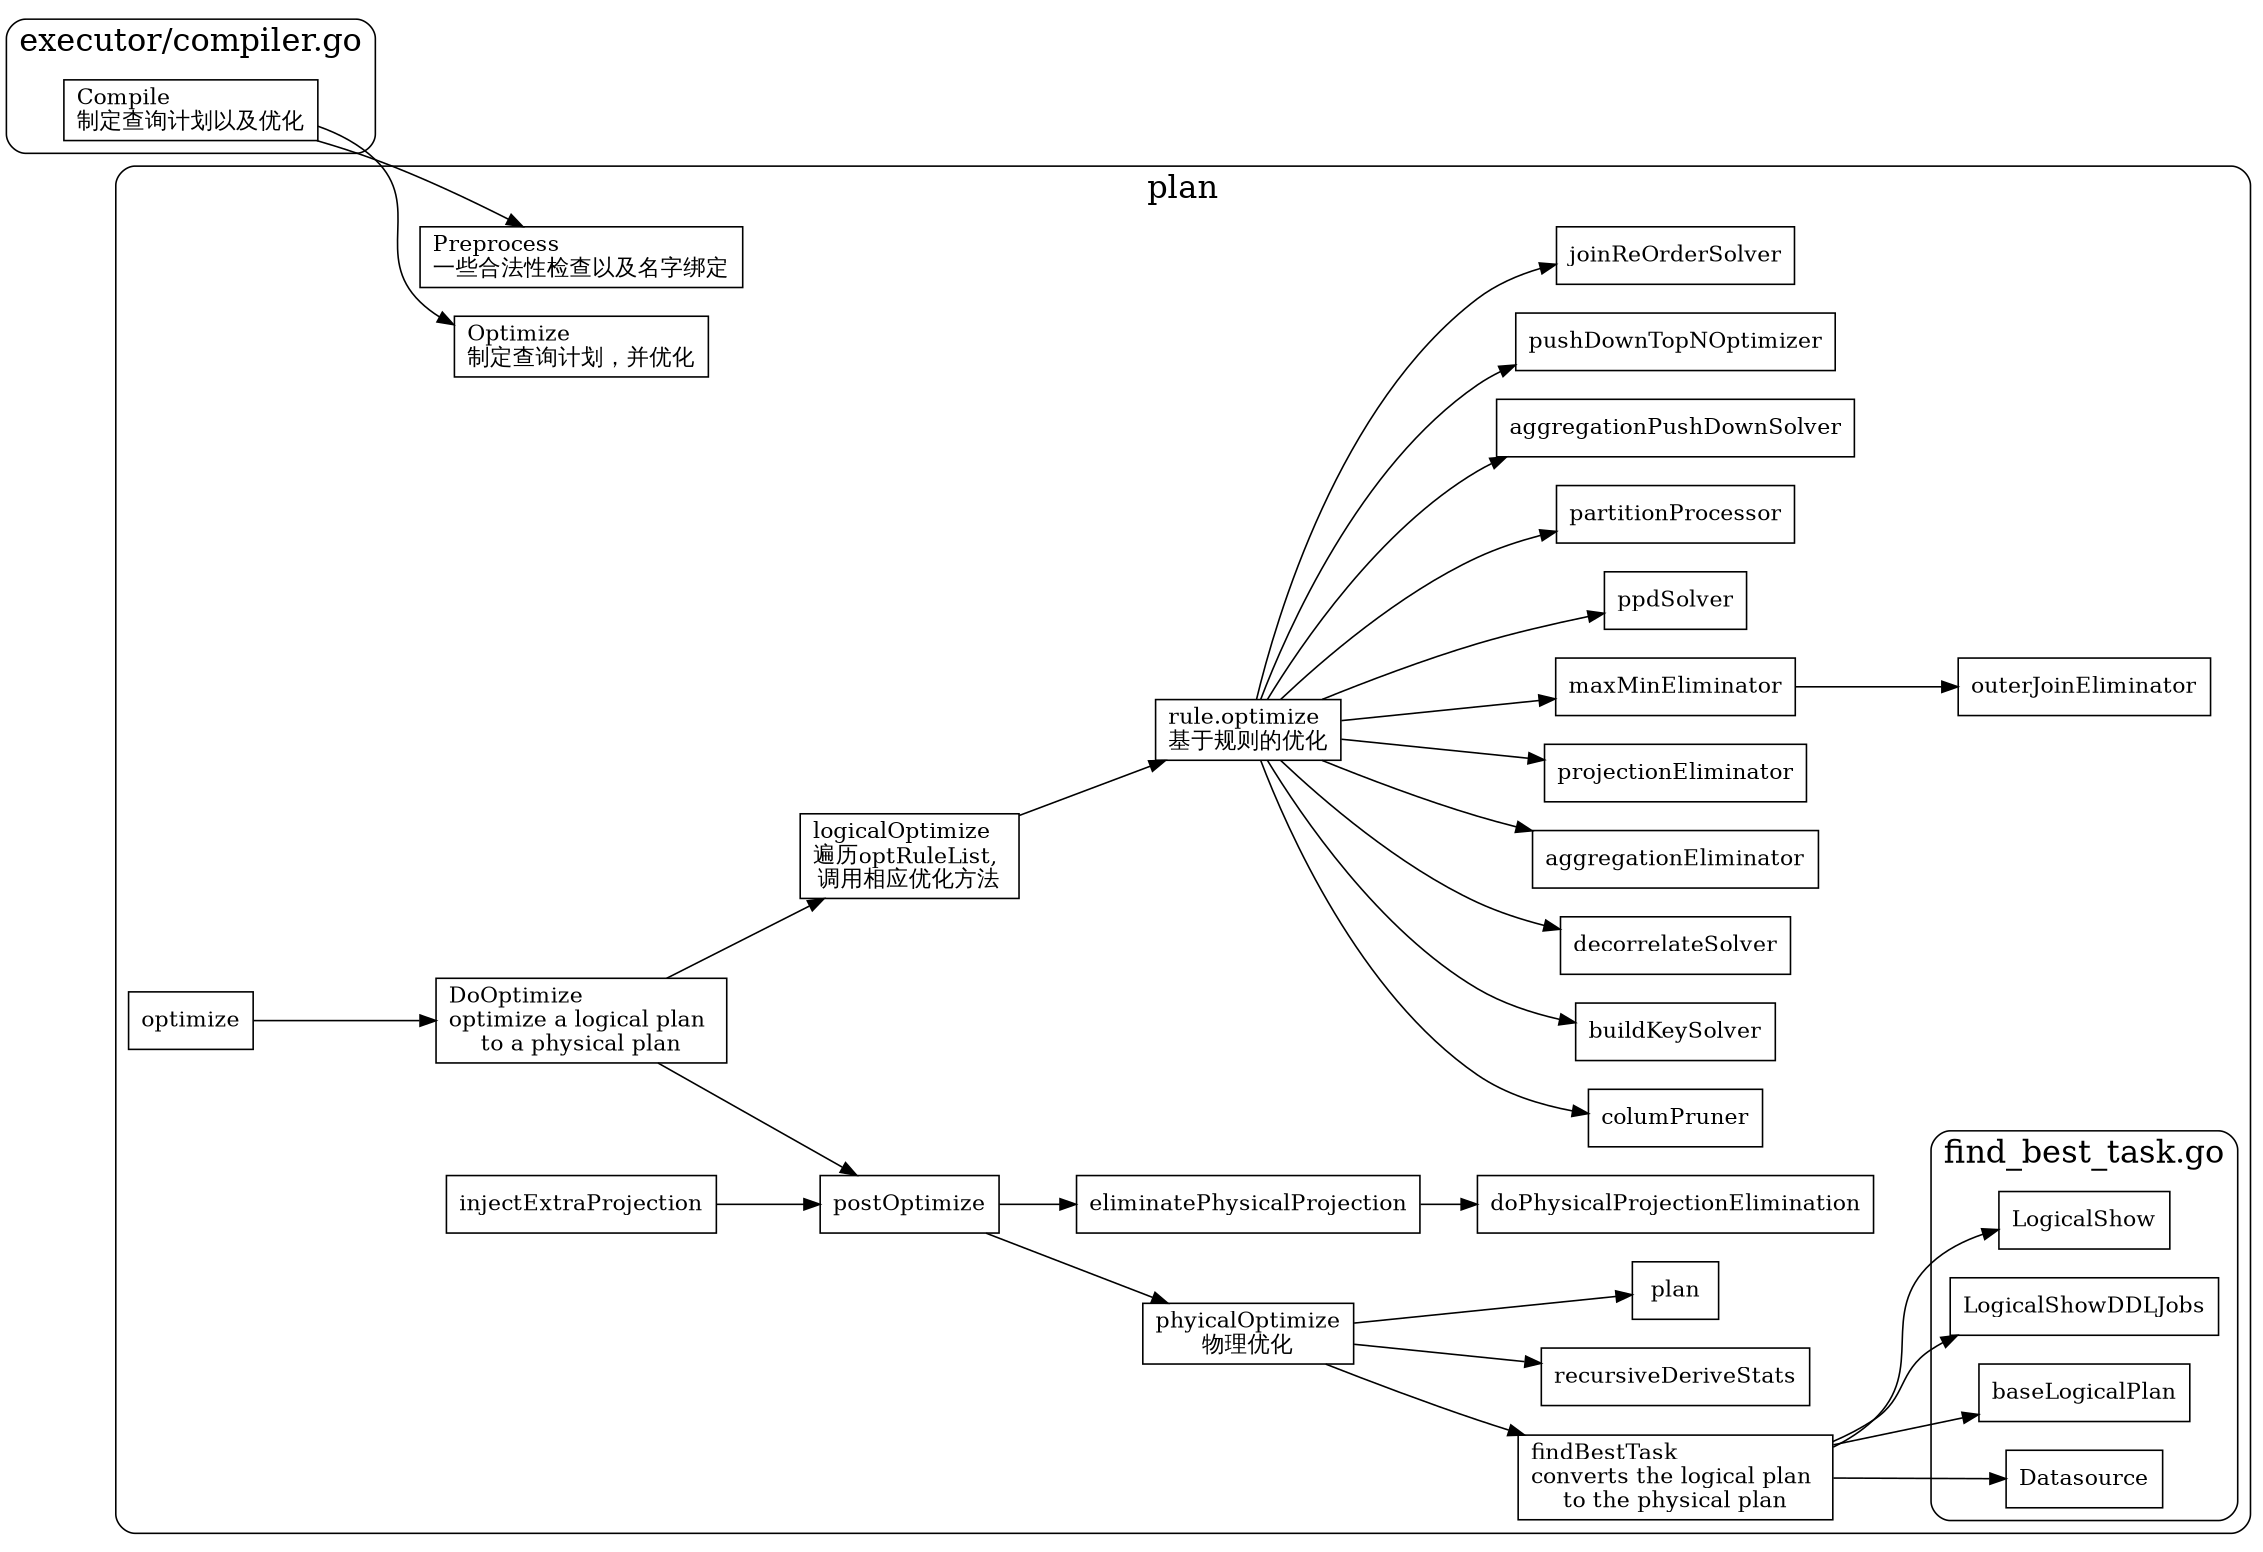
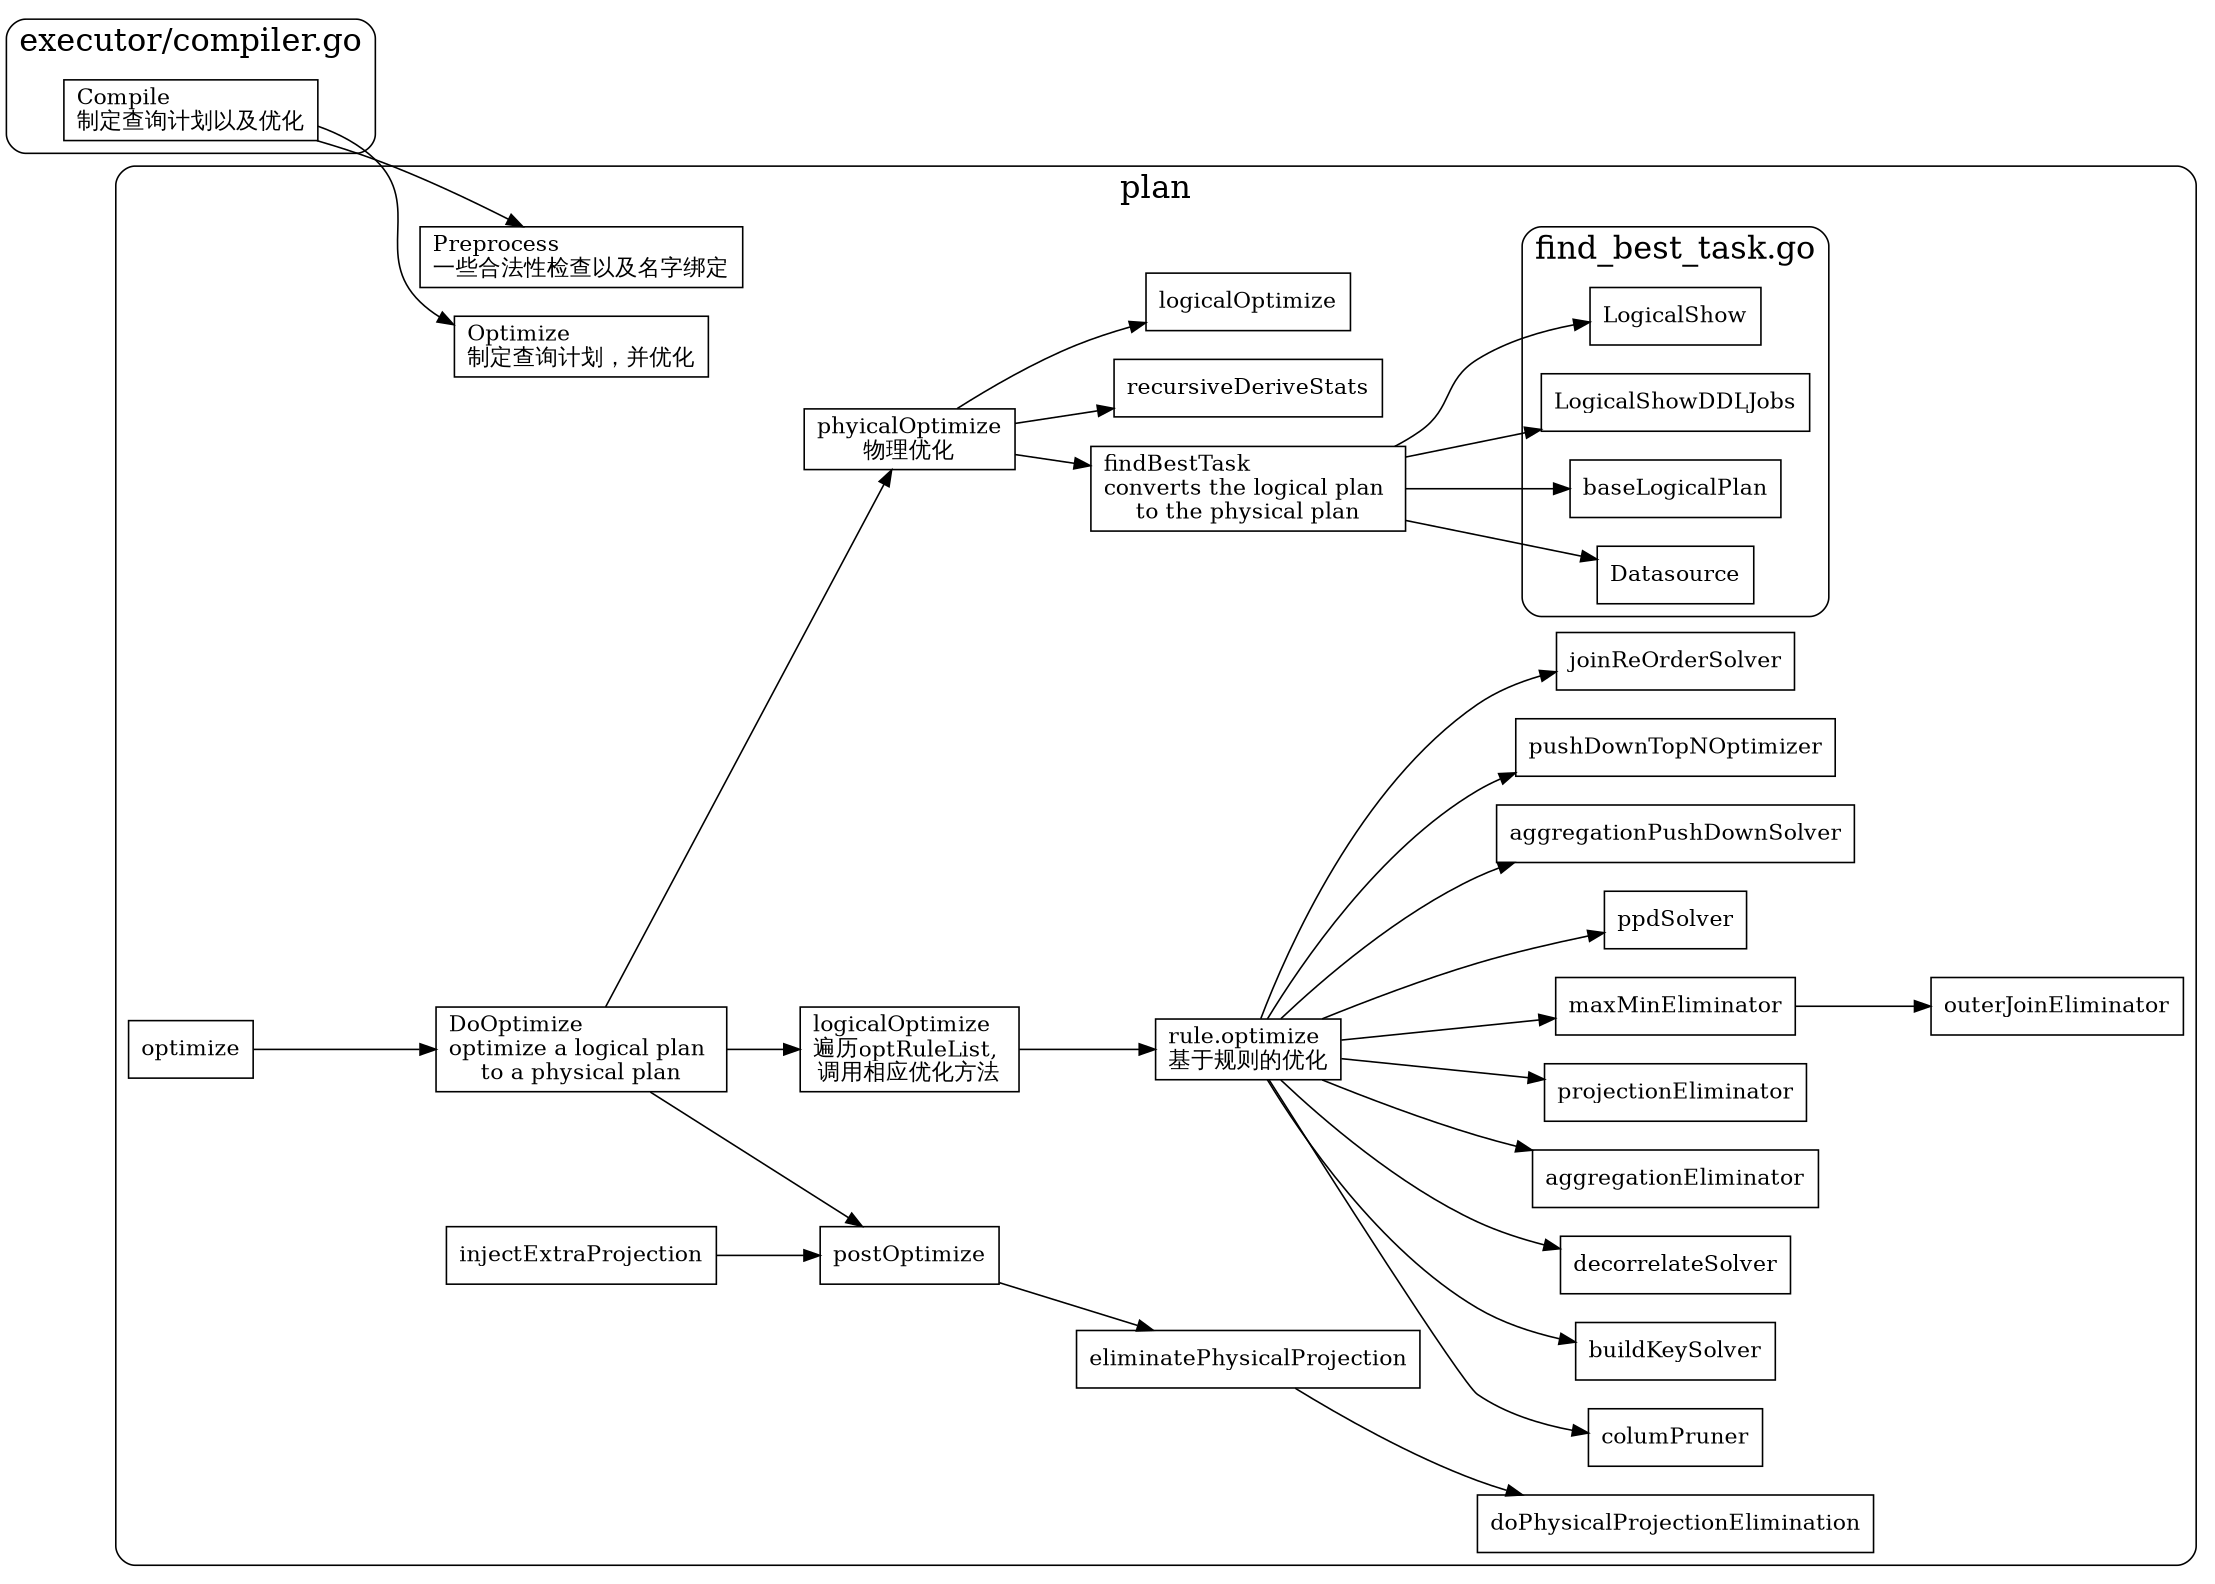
  digraph {
    newrank=true
    rankdir=LR
    node [shape=box]
    n1 [label="Compile\l制定查询计划以及优化"]
    LogicalShow
    LogicalShowDDLJobs
    baseLogicalPlan
    Datasource
    n6 [label="Preprocess\l一些合法性检查以及名字绑定"]
    n7 [label="Optimize\l制定查询计划，并优化"]
    optimize
    n9 [label="DoOptimize\loptimize a logical plan \lto a physical plan"]
    n10 [label="logicalOptimize\l遍历optRuleList, \l调用相应优化方法"]
    n11 [label="phyicalOptimize\l物理优化"]
    postOptimize
    n13 [label="rule.optimize\l基于规则的优化"]
    n14 [label="findBestTask\lconverts the logical plan \lto the physical plan"]
    recursiveDeriveStats
-   plan
+   plan [label=logicalOptimize]
    eliminatePhysicalProjection
    injectExtraProjection
    columPruner
    buildKeySolver
    decorrelateSolver
    aggregationEliminator
    projectionEliminator
    maxMinEliminator
    ppdSolver
    outerJoinEliminator
-   partitionProcessor
    aggregationPushDownSolver
    pushDownTopNOptimizer
    joinReOrderSolver
    doPhysicalProjectionElimination
    subgraph cluster_1 {
      fontsize=20
      label="executor/compiler.go"
      style=rounded
      n1
    }
    subgraph cluster_2 {
      fontsize=20
      label=plan
      style=rounded
      n6
      n7
      optimize
      n9
      n10
      n11
      postOptimize
      n13
      n14
      recursiveDeriveStats
      plan
      eliminatePhysicalProjection
      injectExtraProjection
      columPruner
      buildKeySolver
      decorrelateSolver
      aggregationEliminator
      projectionEliminator
      maxMinEliminator
      ppdSolver
      outerJoinEliminator
-     partitionProcessor
      aggregationPushDownSolver
      pushDownTopNOptimizer
      joinReOrderSolver
      doPhysicalProjectionElimination
      subgraph cluster_3 {
        fontsize=20
        label="find_best_task.go"
        style=rounded
        LogicalShow
        LogicalShowDDLJobs
        baseLogicalPlan
        Datasource
      }
    }
    n1 -> n6
    n1 -> n7
    optimize -> n9
    n9 -> n10
-   postOptimize -> n11
+   n9 -> n11
    n9 -> postOptimize
    n10 -> n13
    n11 -> n14
    n11 -> recursiveDeriveStats
    n11 -> plan
    postOptimize -> eliminatePhysicalProjection
    n13 -> columPruner
    n13 -> buildKeySolver
    n13 -> decorrelateSolver
    n13 -> aggregationEliminator
    n13 -> projectionEliminator
    n13 -> maxMinEliminator
    n13 -> ppdSolver
-   n13 -> partitionProcessor
    n13 -> aggregationPushDownSolver
    n13 -> pushDownTopNOptimizer
    n13 -> joinReOrderSolver
    n14 -> LogicalShow
    n14 -> LogicalShowDDLJobs
    n14 -> baseLogicalPlan
    n14 -> Datasource
    eliminatePhysicalProjection -> doPhysicalProjectionElimination
    injectExtraProjection -> postOptimize
    maxMinEliminator -> outerJoinEliminator
  }
